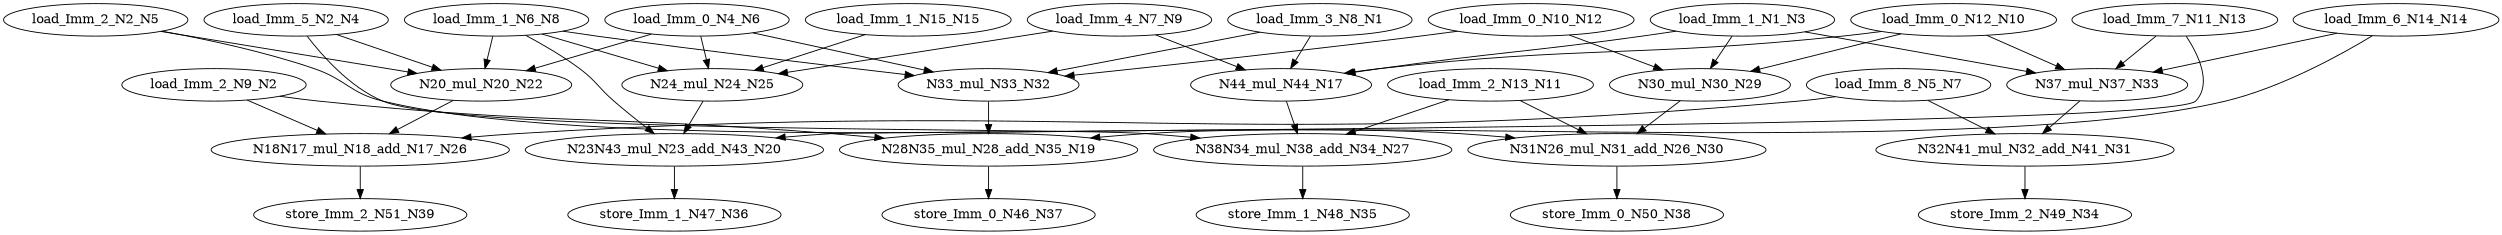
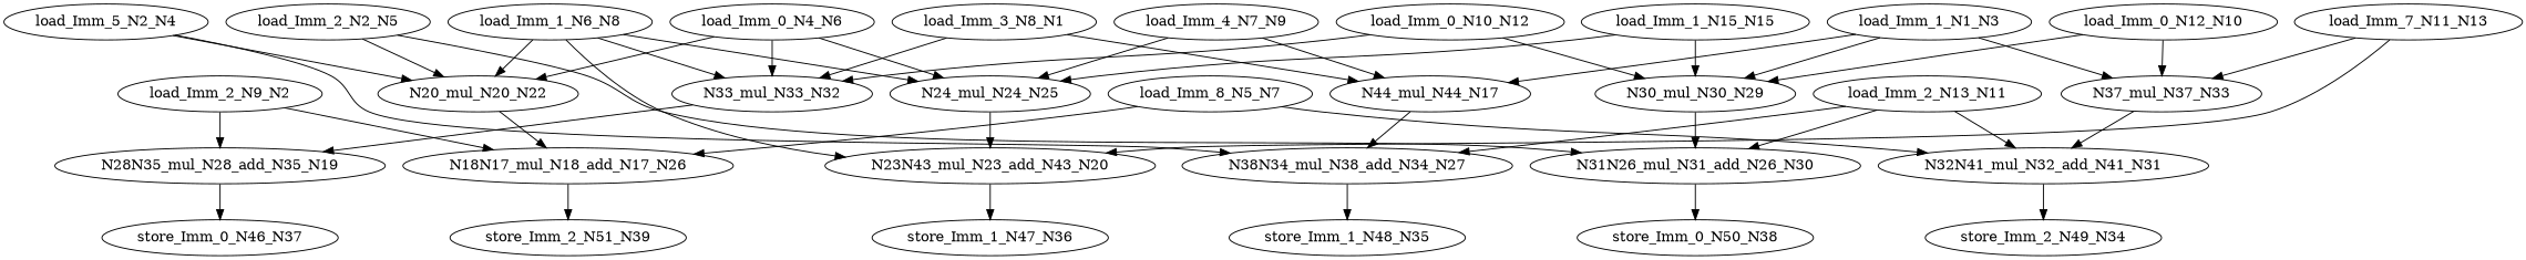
  digraph {
    node [color=black ntype=invar]
    n1 [label=N30_mul_N30_N29 ntype=operation]
    n2 [label=N31N26_mul_N31_add_N26_N30 ntype=operation]
    n3 [label=store_Imm_0_N50_N38 ntype=outvar]
    n4 [label=N20_mul_N20_N22 ntype=operation]
    n5 [label=N18N17_mul_N18_add_N17_N26 ntype=operation]
    n6 [label=store_Imm_2_N51_N39 ntype=outvar]
    n7 [label=N23N43_mul_N23_add_N43_N20 ntype=operation]
    n8 [label=store_Imm_1_N47_N36 ntype=outvar]
    n9 [label=N38N34_mul_N38_add_N34_N27 ntype=operation]
    n10 [label=store_Imm_1_N48_N35 ntype=outvar]
    n11 [label=N24_mul_N24_N25 ntype=operation]
    n12 [label=load_Imm_1_N6_N8]
    n13 [label=N33_mul_N33_N32 ntype=operation]
    n14 [label=N28N35_mul_N28_add_N35_N19 ntype=operation]
    n15 [label=load_Imm_4_N7_N9]
    n16 [label=N44_mul_N44_N17 ntype=operation]
    n17 [label=load_Imm_3_N8_N1]
    n18 [label=load_Imm_2_N9_N2]
    n19 [label=store_Imm_0_N46_N37 ntype=outvar]
    n20 [label=load_Imm_1_N1_N3]
    n21 [label=N37_mul_N37_N33 ntype=operation]
    n22 [label=N32N41_mul_N32_add_N41_N31 ntype=operation]
    n23 [label=load_Imm_5_N2_N4]
    n24 [label=load_Imm_2_N2_N5]
    n25 [label=load_Imm_0_N4_N6]
    n26 [label=load_Imm_8_N5_N7]
    n27 [label=store_Imm_2_N49_N34 ntype=outvar]
    n28 [label=load_Imm_0_N10_N12]
    n29 [label=load_Imm_7_N11_N13]
    n30 [label=load_Imm_0_N12_N10]
    n31 [label=load_Imm_2_N13_N11]
-   n32 [label=load_Imm_6_N14_N14]
    n33 [label=load_Imm_1_N15_N15]
    n1 -> n2
    n2 -> n3
    n4 -> n5
    n5 -> n6
    n7 -> n8
    n9 -> n10
    n11 -> n7
    n12 -> n4
    n12 -> n7
    n12 -> n11
    n12 -> n13
    n13 -> n14
    n14 -> n19
    n15 -> n11
    n15 -> n16
    n16 -> n9
    n17 -> n13
    n17 -> n16
    n18 -> n5
    n18 -> n14
    n20 -> n1
    n20 -> n16
    n20 -> n21
    n21 -> n22
    n22 -> n27
    n23 -> n4
    n23 -> n9
    n24 -> n2
    n24 -> n4
    n25 -> n4
    n25 -> n11
    n25 -> n13
    n26 -> n5
    n26 -> n22
    n28 -> n1
    n28 -> n13
    n29 -> n7
    n29 -> n21
    n30 -> n1
-   n30 -> n16
    n30 -> n21
    n31 -> n2
    n31 -> n9
-   n32 -> n14
-   n32 -> n21
+   n31 -> n22
+   n33 -> n1
    n33 -> n11
  }
